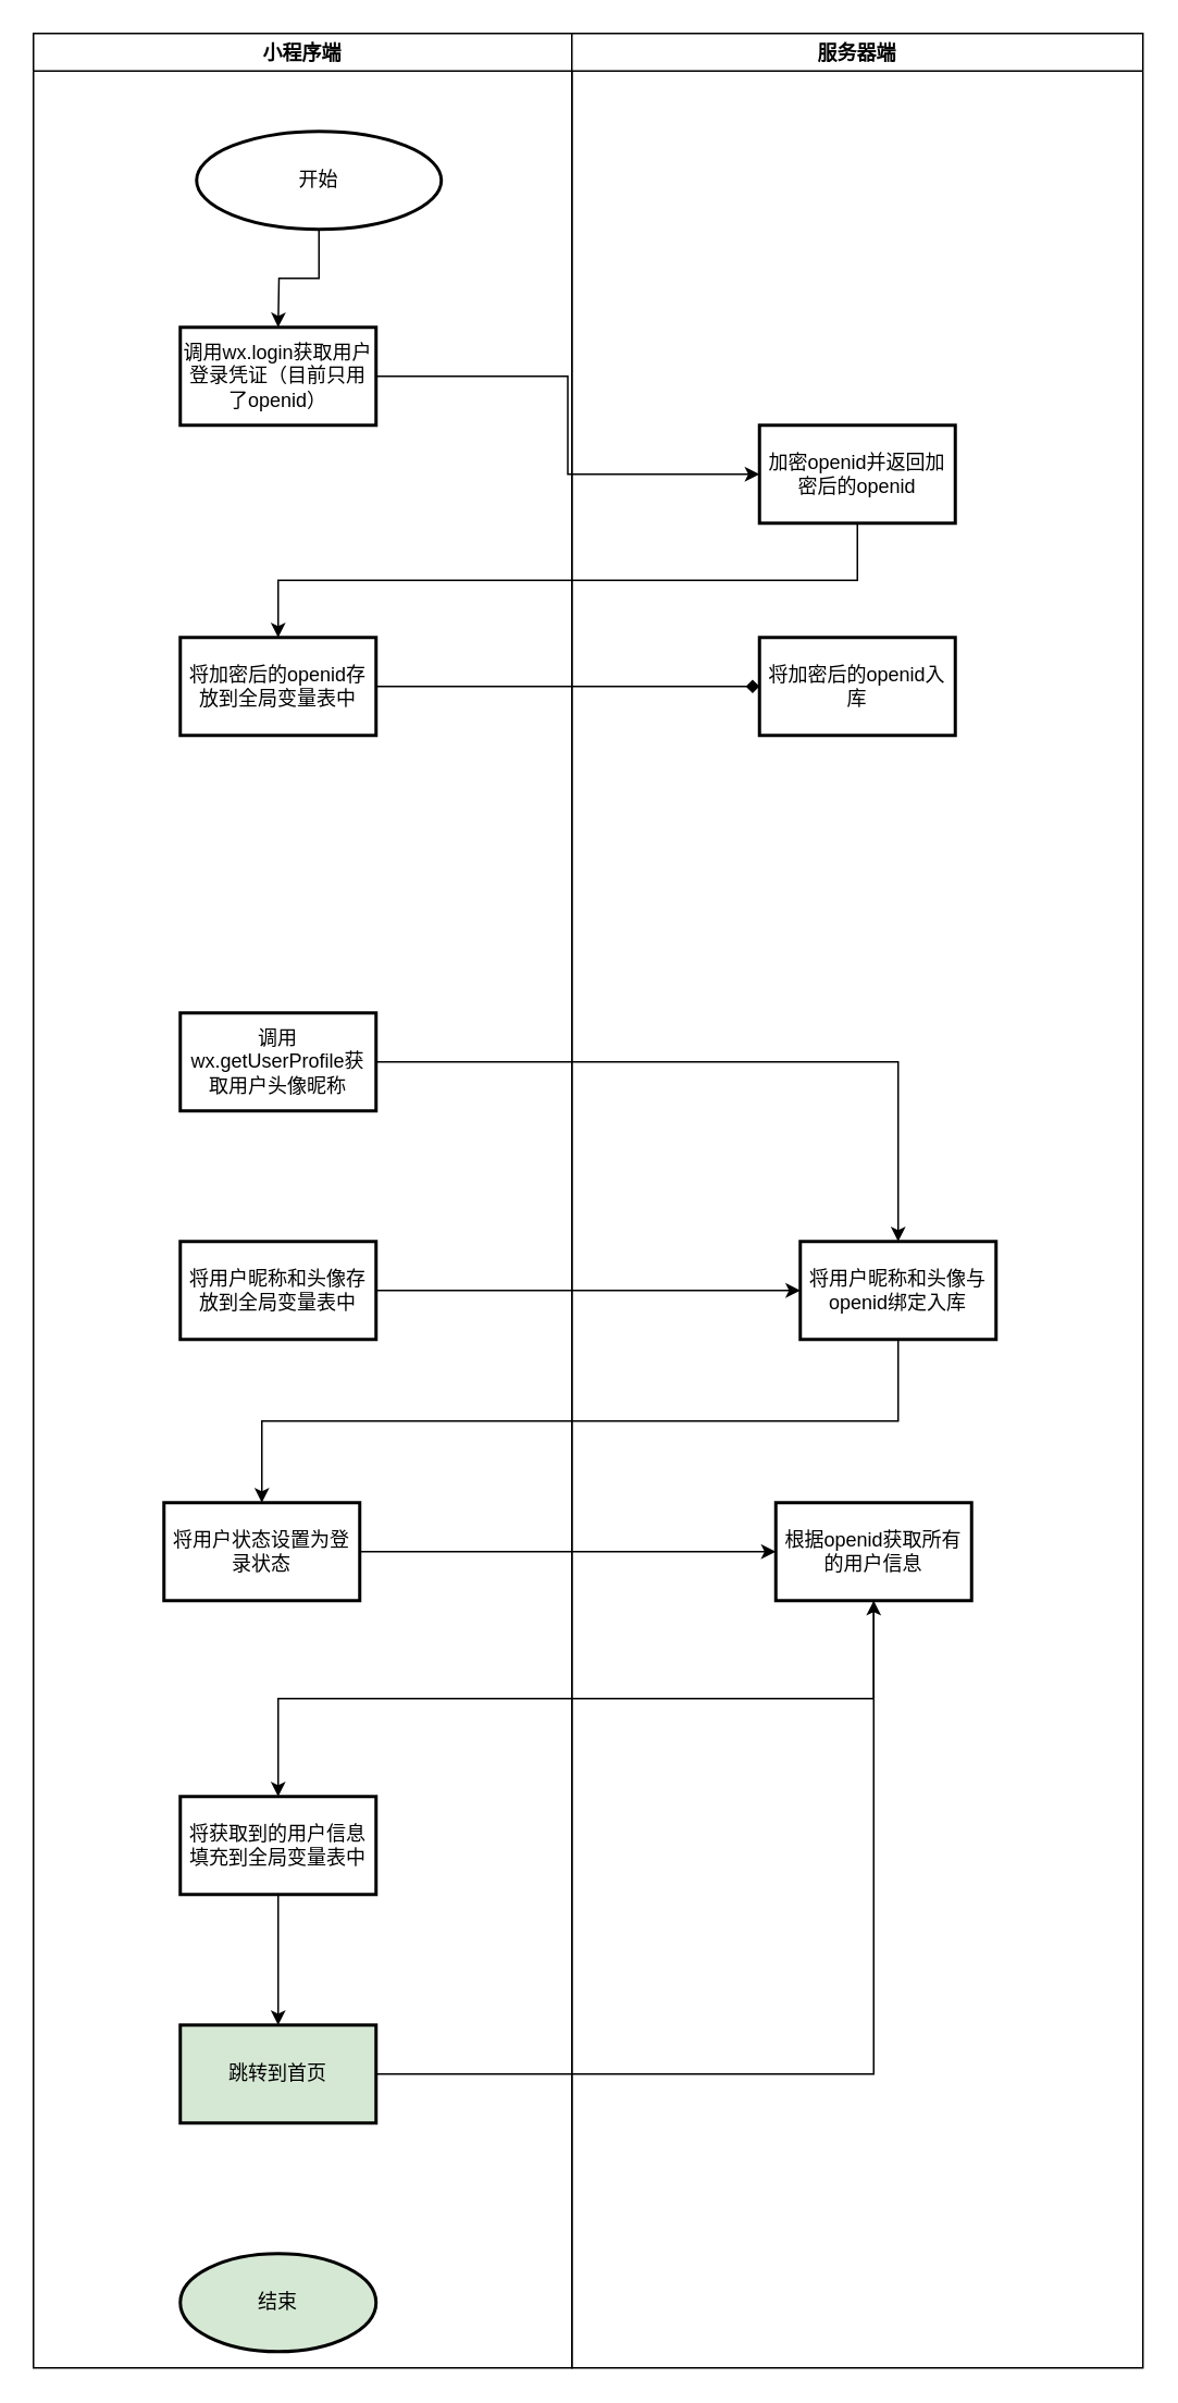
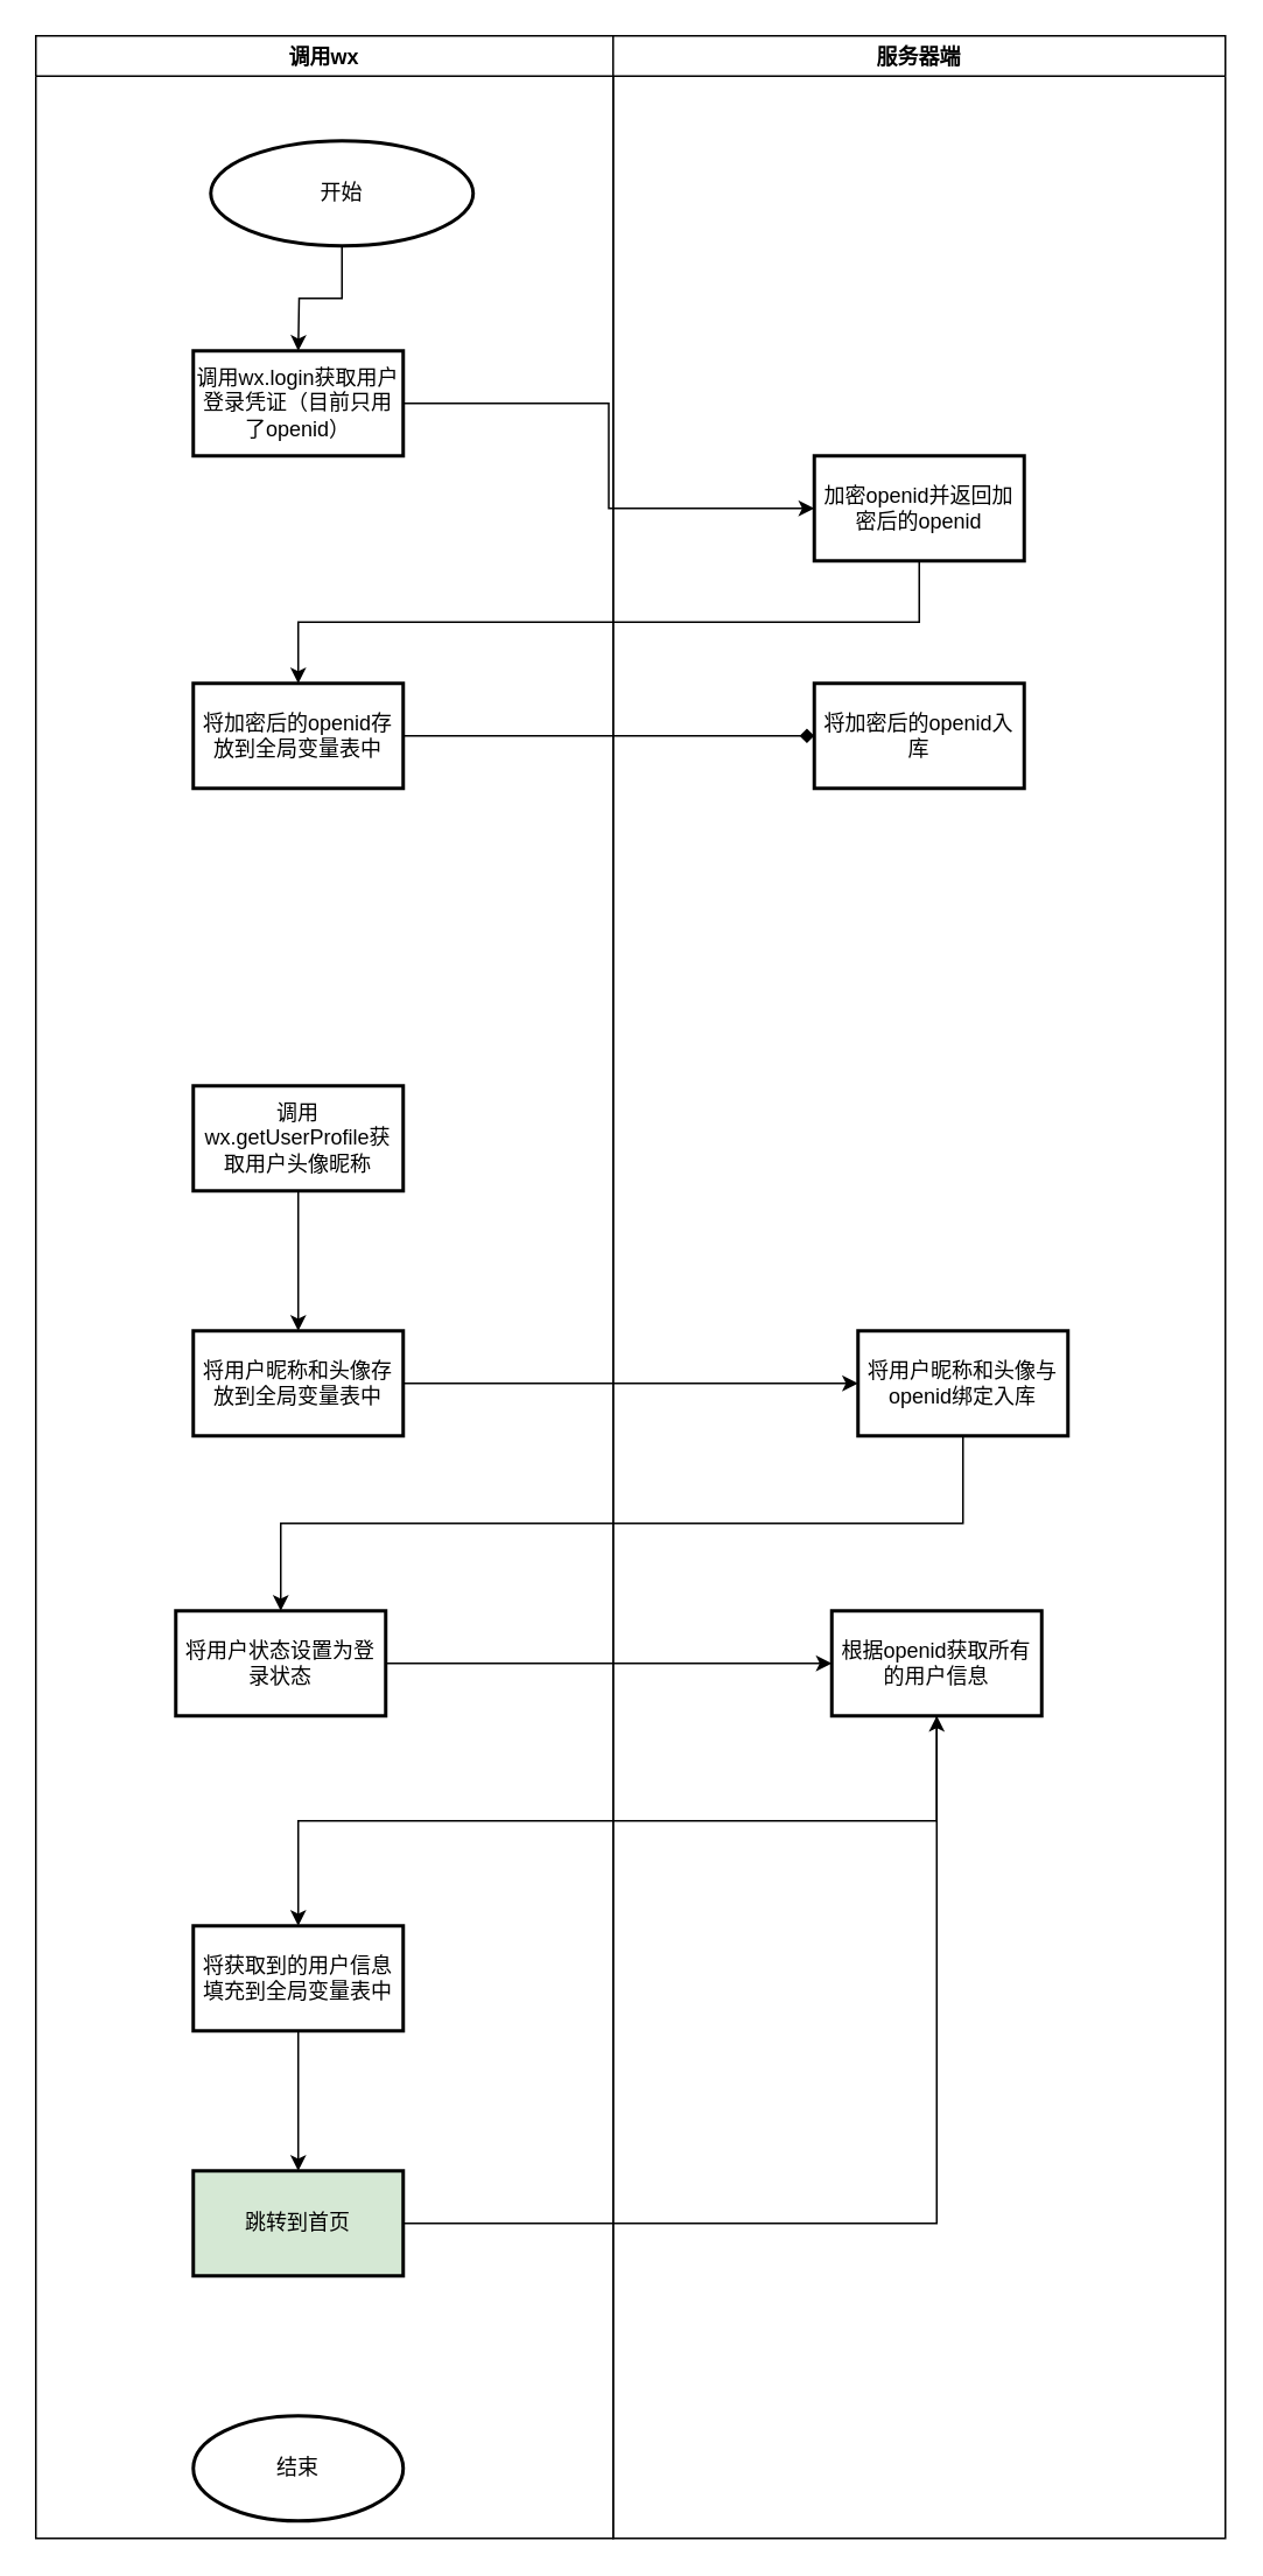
  <mxCell id="0" />
  <mxCell id="1" parent="0" />
- <mxCell id="2" value="小程序端" style="swimlane;" parent="1" vertex="1"><mxGeometry x="20" y="20" width="330" height="1430" as="geometry" /></mxCell>
+ <mxCell id="2" value="调用wx" style="swimlane;" parent="1" vertex="1"><mxGeometry x="20" y="20" width="330" height="1430" as="geometry" /></mxCell>
  <mxCell id="3" value="开始" style="strokeWidth=2;html=1;shape=mxgraph.flowchart.start_1;whiteSpace=wrap;" parent="2" vertex="1"><mxGeometry x="100" y="60" width="150" height="60" as="geometry" /></mxCell>
  <mxCell id="4" value="&lt;span&gt;调用wx.login获取用户登录凭证（目前只用了openid）&lt;/span&gt;" style="whiteSpace=wrap;html=1;strokeWidth=2;" parent="2" vertex="1"><mxGeometry x="90" y="180" width="120" height="60" as="geometry" /></mxCell>
  <mxCell id="5" value="" style="edgeStyle=orthogonalEdgeStyle;rounded=0;orthogonalLoop=1;jettySize=auto;html=1;" parent="2" source="3" edge="1"><mxGeometry relative="1" as="geometry"><mxPoint x="150" y="180" as="targetPoint" /></mxGeometry></mxCell>
  <mxCell id="6" value="将加密后的openid存放到全局变量表中" style="whiteSpace=wrap;html=1;strokeWidth=2;" parent="2" vertex="1"><mxGeometry x="90" y="370" width="120" height="60" as="geometry" /></mxCell>
  <mxCell id="7" value="&lt;span&gt;调用wx.getUserProfile获取用户头像昵称&lt;/span&gt;" style="whiteSpace=wrap;html=1;strokeWidth=2;" parent="2" vertex="1"><mxGeometry x="90" y="600" width="120" height="60" as="geometry" /></mxCell>
  <mxCell id="8" value="将用户昵称和头像存放到全局变量表中" style="whiteSpace=wrap;html=1;strokeWidth=2;" parent="2" vertex="1"><mxGeometry x="90" y="740" width="120" height="60" as="geometry" /></mxCell>
- <mxCell id="9" value="" style="edgeStyle=orthogonalEdgeStyle;rounded=0;orthogonalLoop=1;jettySize=auto;html=1;" parent="2" source="7" target="17" edge="1"><mxGeometry relative="1" as="geometry" /></mxCell>
+ <mxCell id="9" value="" style="edgeStyle=orthogonalEdgeStyle;rounded=0;orthogonalLoop=1;jettySize=auto;html=1;" parent="2" source="7" target="8" edge="1"><mxGeometry relative="1" as="geometry" /></mxCell>
  <mxCell id="10" value="将用户状态设置为登录状态" style="whiteSpace=wrap;html=1;strokeWidth=2;" parent="2" vertex="1"><mxGeometry x="80" y="900" width="120" height="60" as="geometry" /></mxCell>
  <mxCell id="11" value="将获取到的用户信息填充到全局变量表中" style="whiteSpace=wrap;html=1;strokeWidth=2;" parent="2" vertex="1"><mxGeometry x="90" y="1080" width="120" height="60" as="geometry" /></mxCell>
  <mxCell id="12" value="跳转到首页" style="whiteSpace=wrap;html=1;strokeWidth=2;fillColor=#d5e8d4;" parent="2" vertex="1"><mxGeometry x="90" y="1220" width="120" height="60" as="geometry" /></mxCell>
  <mxCell id="13" value="" style="edgeStyle=orthogonalEdgeStyle;rounded=0;orthogonalLoop=1;jettySize=auto;html=1;" parent="2" source="11" target="12" edge="1"><mxGeometry relative="1" as="geometry" /></mxCell>
- <mxCell id="14" value="结束" style="ellipse;whiteSpace=wrap;html=1;strokeWidth=2;fillColor=#d5e8d4;" parent="2" vertex="1"><mxGeometry x="90" y="1360" width="120" height="60" as="geometry" /></mxCell>
+ <mxCell id="14" value="结束" style="ellipse;whiteSpace=wrap;html=1;strokeWidth=2;" parent="2" vertex="1"><mxGeometry x="90" y="1360" width="120" height="60" as="geometry" /></mxCell>
  <mxCell id="15" value="" style="edgeStyle=orthogonalEdgeStyle;rounded=0;orthogonalLoop=1;jettySize=auto;html=1;" parent="2" source="12" target="18" edge="1"><mxGeometry relative="1" as="geometry" /></mxCell>
  <mxCell id="16" value="服务器端" style="swimlane;" parent="1" vertex="1"><mxGeometry x="350" y="20" width="350" height="1430" as="geometry" /></mxCell>
  <mxCell id="17" value="将用户昵称和头像与openid绑定入库" style="whiteSpace=wrap;html=1;strokeWidth=2;" parent="16" vertex="1"><mxGeometry x="140" y="740" width="120" height="60" as="geometry" /></mxCell>
  <mxCell id="18" value="根据openid获取所有的用户信息" style="whiteSpace=wrap;html=1;strokeWidth=2;" parent="16" vertex="1"><mxGeometry x="125" y="900" width="120" height="60" as="geometry" /></mxCell>
  <mxCell id="19" value="加密openid并返回加密后的openid" style="whiteSpace=wrap;html=1;strokeWidth=2;" parent="16" vertex="1"><mxGeometry x="115" y="240" width="120" height="60" as="geometry" /></mxCell>
  <mxCell id="20" value="将加密后的openid入库" style="whiteSpace=wrap;html=1;strokeWidth=2;" parent="16" vertex="1"><mxGeometry x="115" y="370" width="120" height="60" as="geometry" /></mxCell>
  <mxCell id="21" style="edgeStyle=orthogonalEdgeStyle;rounded=0;orthogonalLoop=1;jettySize=auto;html=1;exitX=0.5;exitY=1;exitDx=0;exitDy=0;entryX=0.5;entryY=0;entryDx=0;entryDy=0;" parent="1" source="19" target="6" edge="1"><mxGeometry relative="1" as="geometry" /></mxCell>
  <mxCell id="22" value="" style="edgeStyle=orthogonalEdgeStyle;rounded=0;orthogonalLoop=1;jettySize=auto;html=1;" parent="1" source="4" target="19" edge="1"><mxGeometry relative="1" as="geometry" /></mxCell>
  <mxCell id="23" value="" style="edgeStyle=orthogonalEdgeStyle;rounded=0;orthogonalLoop=1;jettySize=auto;html=1;endArrow=diamond;" parent="1" source="6" target="20" edge="1"><mxGeometry relative="1" as="geometry" /></mxCell>
  <mxCell id="24" value="" style="edgeStyle=orthogonalEdgeStyle;rounded=0;orthogonalLoop=1;jettySize=auto;html=1;entryX=0;entryY=0.5;entryDx=0;entryDy=0;" parent="1" source="8" target="17" edge="1"><mxGeometry relative="1" as="geometry" /></mxCell>
  <mxCell id="25" style="edgeStyle=orthogonalEdgeStyle;rounded=0;orthogonalLoop=1;jettySize=auto;html=1;exitX=0.5;exitY=1;exitDx=0;exitDy=0;entryX=0.5;entryY=0;entryDx=0;entryDy=0;" parent="1" source="17" target="10" edge="1"><mxGeometry relative="1" as="geometry" /></mxCell>
  <mxCell id="26" value="" style="edgeStyle=orthogonalEdgeStyle;rounded=0;orthogonalLoop=1;jettySize=auto;html=1;" parent="1" source="10" target="18" edge="1"><mxGeometry relative="1" as="geometry" /></mxCell>
  <mxCell id="27" style="edgeStyle=orthogonalEdgeStyle;rounded=0;orthogonalLoop=1;jettySize=auto;html=1;exitX=0.5;exitY=1;exitDx=0;exitDy=0;entryX=0.5;entryY=0;entryDx=0;entryDy=0;" parent="1" source="18" target="11" edge="1"><mxGeometry relative="1" as="geometry" /></mxCell>
